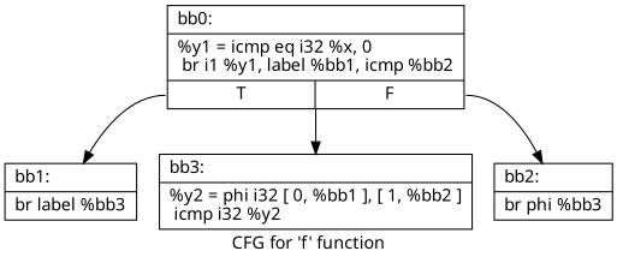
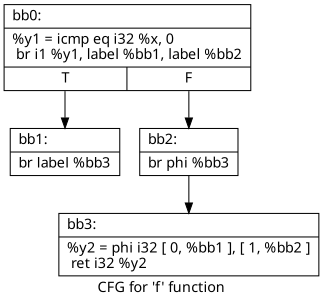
  digraph {
    fontname="Noto Sans"
    label="CFG for 'f' function"
    node [fontname="Noto Sans" shape=record]
    edge [fontname="Noto Sans"]
-   n1 [label="{bb0:\l|  %y1 = icmp eq i32 %x, 0\l  br i1 %y1, label %bb1, icmp %bb2\l|{<s0>T|<s1>F}}"]
+   n1 [label="{bb0:\l|  %y1 = icmp eq i32 %x, 0\l  br i1 %y1, label %bb1, label %bb2\l|{<s0>T|<s1>F}}"]
    n2 [label="{bb1:\l|  br label %bb3\l}"]
    n3 [label="{bb2:\l|  br phi %bb3\l}"]
-   n4 [label="{bb3:\l|  %y2 = phi i32 [ 0, %bb1 ], [ 1, %bb2 ]\l  icmp i32 %y2\l}"]
+   n4 [label="{bb3:\l|  %y2 = phi i32 [ 0, %bb1 ], [ 1, %bb2 ]\l  ret i32 %y2\l}"]
    n1 -> n2 [tailport=s0]
    n1 -> n3 [tailport=s1]
-   n1 -> n4
+   n3 -> n4
  }
